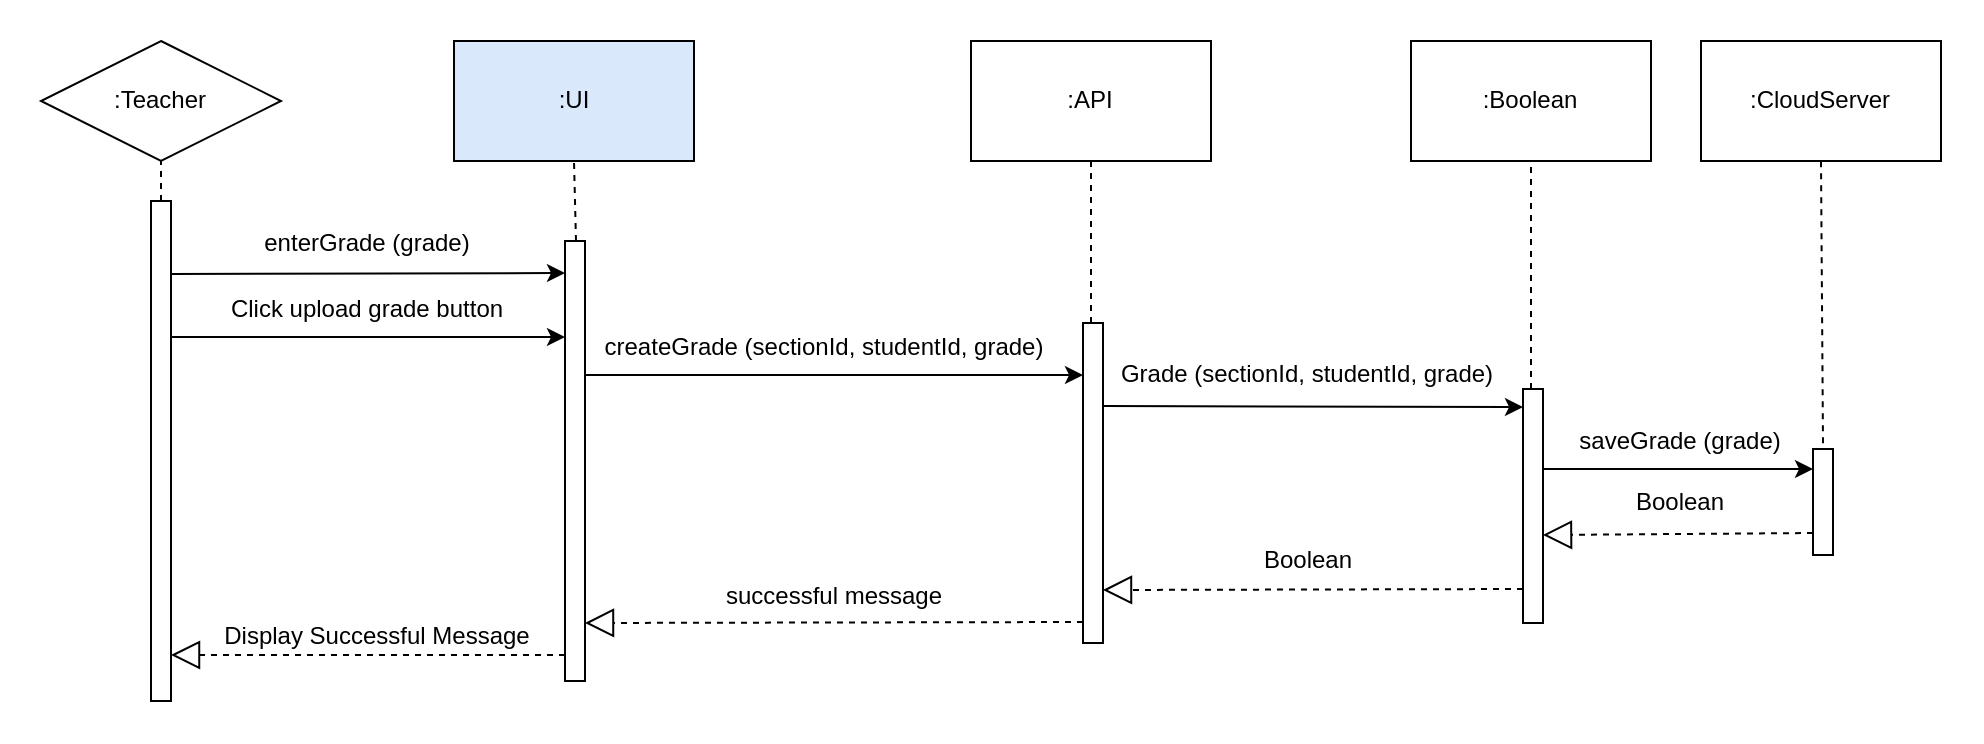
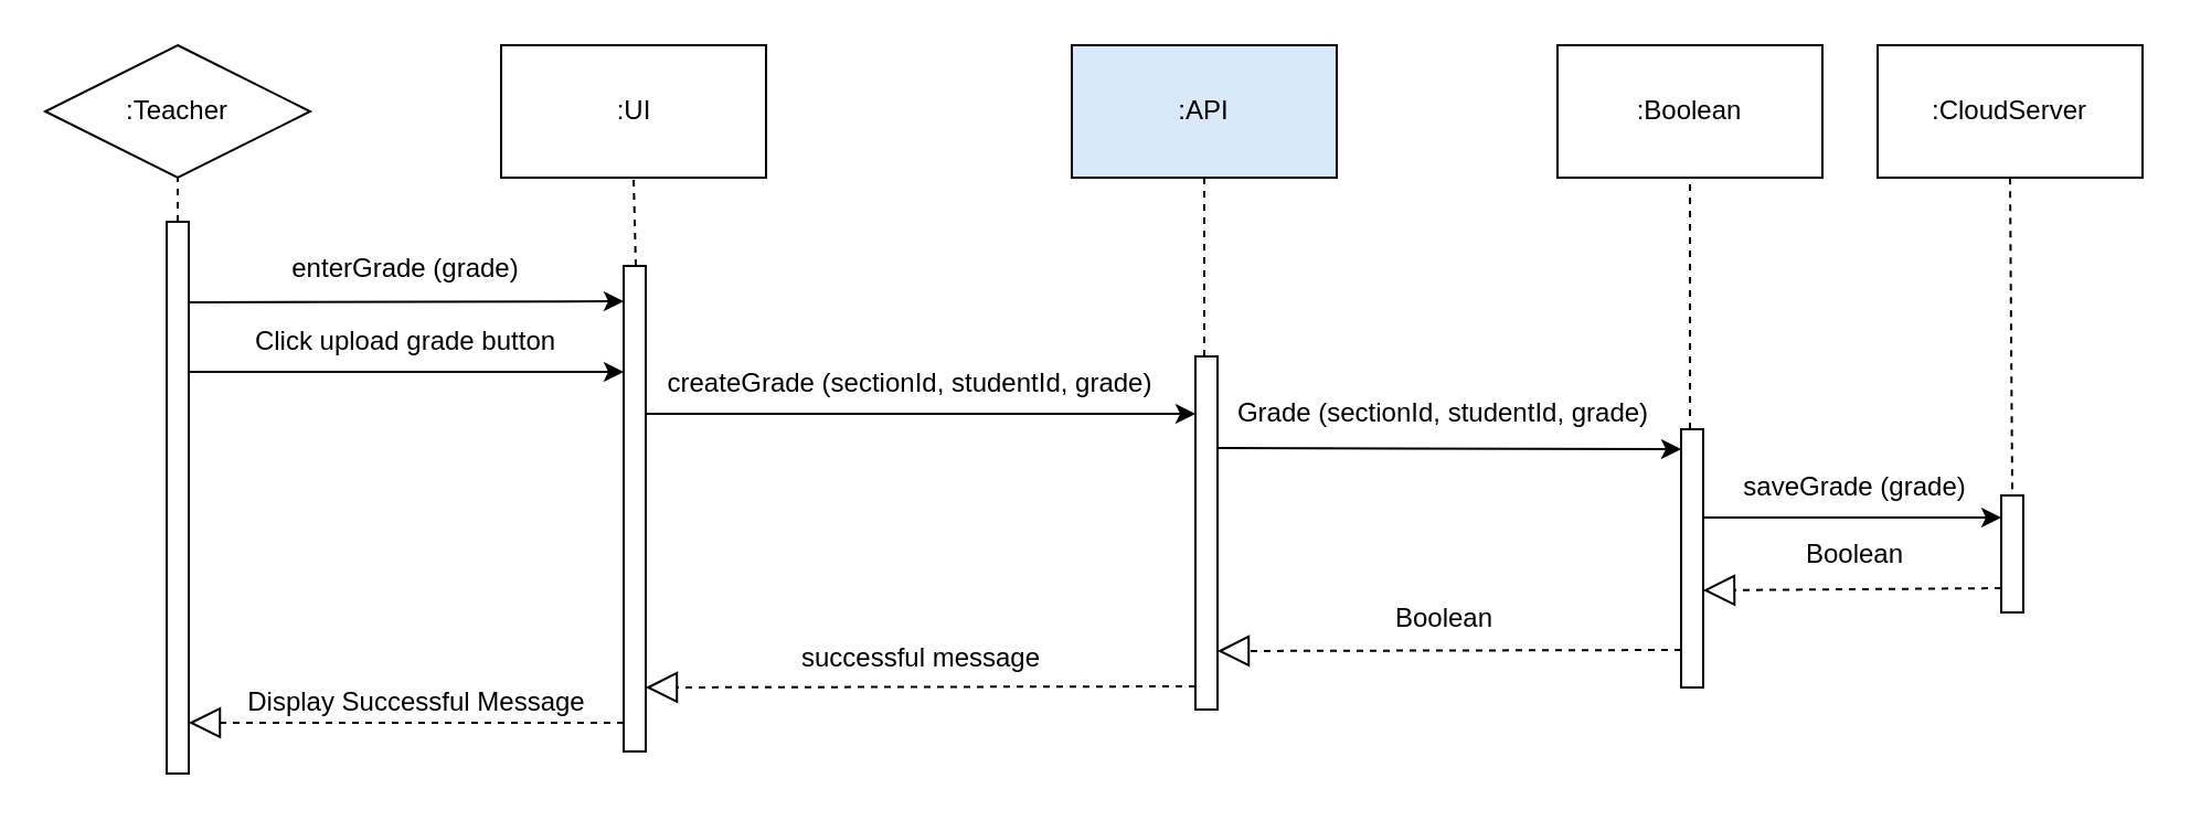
  <mxCell id="0" />
  <mxCell id="1" parent="0" />
  <mxCell id="2" value="" style="endArrow=none;dashed=1;html=1;entryX=0.5;entryY=1;entryDx=0;entryDy=0;" parent="1" target="3" edge="1"><mxGeometry width="50" height="50" relative="1" as="geometry"><mxPoint x="80" y="100" as="sourcePoint" /><mxPoint x="79.5" y="70" as="targetPoint" /></mxGeometry></mxCell>
  <mxCell id="3" value=":Teacher" style="rhombus;whiteSpace=wrap;html=1;" parent="1" vertex="1"><mxGeometry x="20" y="20" width="120" height="60" as="geometry" /></mxCell>
  <mxCell id="4" value="" style="html=1;points=[];perimeter=orthogonalPerimeter;" parent="1" vertex="1"><mxGeometry x="75" y="100" width="10" height="250" as="geometry" /></mxCell>
- <mxCell id="5" value=":UI&lt;br&gt;" style="rounded=0;whiteSpace=wrap;html=1;fillColor=#dae8fc;" parent="1" vertex="1"><mxGeometry x="226.5" y="20" width="120" height="60" as="geometry" /></mxCell>
+ <mxCell id="5" value=":UI&lt;br&gt;" style="rounded=0;whiteSpace=wrap;html=1;" parent="1" vertex="1"><mxGeometry x="226.5" y="20" width="120" height="60" as="geometry" /></mxCell>
  <mxCell id="6" value="" style="endArrow=none;dashed=1;html=1;entryX=0.5;entryY=1;entryDx=0;entryDy=0;" parent="1" target="5" edge="1"><mxGeometry width="50" height="50" relative="1" as="geometry"><mxPoint x="287.5" y="120" as="sourcePoint" /><mxPoint x="286.5" y="110" as="targetPoint" /></mxGeometry></mxCell>
  <mxCell id="7" value="" style="html=1;points=[];perimeter=orthogonalPerimeter;" parent="1" vertex="1"><mxGeometry x="282" y="120" width="10" height="220" as="geometry" /></mxCell>
- <mxCell id="8" value=":API&lt;br&gt;" style="rounded=0;whiteSpace=wrap;html=1;" parent="1" vertex="1"><mxGeometry x="485" y="20" width="120" height="60" as="geometry" /></mxCell>
+ <mxCell id="8" value=":API&lt;br&gt;" style="rounded=0;whiteSpace=wrap;html=1;fillColor=#dae8fc;" parent="1" vertex="1"><mxGeometry x="485" y="20" width="120" height="60" as="geometry" /></mxCell>
  <mxCell id="9" value="" style="endArrow=none;dashed=1;html=1;entryX=0.5;entryY=1;entryDx=0;entryDy=0;" parent="1" source="10" target="8" edge="1"><mxGeometry width="50" height="50" relative="1" as="geometry"><mxPoint x="545" y="370" as="sourcePoint" /><mxPoint x="545" y="113" as="targetPoint" /></mxGeometry></mxCell>
  <mxCell id="10" value="" style="html=1;points=[];perimeter=orthogonalPerimeter;" parent="1" vertex="1"><mxGeometry x="541" y="161" width="10" height="160" as="geometry" /></mxCell>
  <mxCell id="11" value="" style="endArrow=classic;html=1;fontSize=12;" parent="1" edge="1"><mxGeometry width="50" height="50" relative="1" as="geometry"><mxPoint x="292" y="187" as="sourcePoint" /><mxPoint x="541" y="187" as="targetPoint" /></mxGeometry></mxCell>
  <mxCell id="12" value="createGrade (sectionId, studentId, grade)" style="text;align=center;fontStyle=0;verticalAlign=middle;spacingLeft=3;spacingRight=3;strokeColor=none;rotatable=0;points=[[0,0.5],[1,0.5]];portConstraint=eastwest;fontSize=12;" parent="1" vertex="1"><mxGeometry x="372" y="172" width="80" as="geometry" /></mxCell>
  <mxCell id="13" value="" style="endArrow=classic;html=1;fontSize=12;" parent="1" edge="1"><mxGeometry width="50" height="50" relative="1" as="geometry"><mxPoint x="85" y="136.5" as="sourcePoint" /><mxPoint x="282" y="136" as="targetPoint" /></mxGeometry></mxCell>
  <mxCell id="14" value="enterGrade (grade)" style="text;align=center;fontStyle=0;verticalAlign=middle;spacingLeft=3;spacingRight=3;strokeColor=none;rotatable=0;points=[[0,0.5],[1,0.5]];portConstraint=eastwest;fontSize=12;" parent="1" vertex="1"><mxGeometry x="143.5" y="120" width="80" as="geometry" /></mxCell>
  <mxCell id="15" value="" style="endArrow=classic;html=1;fontSize=12;" parent="1" edge="1"><mxGeometry width="50" height="50" relative="1" as="geometry"><mxPoint x="85" y="168" as="sourcePoint" /><mxPoint x="282" y="168" as="targetPoint" /></mxGeometry></mxCell>
  <mxCell id="16" value="Click upload grade button" style="text;align=center;fontStyle=0;verticalAlign=middle;spacingLeft=3;spacingRight=3;strokeColor=none;rotatable=0;points=[[0,0.5],[1,0.5]];portConstraint=eastwest;fontSize=12;" parent="1" vertex="1"><mxGeometry x="143.5" y="153" width="80" as="geometry" /></mxCell>
  <mxCell id="17" value=":CloudServer&lt;br&gt;" style="rounded=0;whiteSpace=wrap;html=1;" parent="1" vertex="1"><mxGeometry x="850" y="20" width="120" height="60" as="geometry" /></mxCell>
  <mxCell id="18" value="" style="endArrow=none;dashed=1;html=1;entryX=0.5;entryY=1;entryDx=0;entryDy=0;exitX=0.5;exitY=-0.055;exitDx=0;exitDy=0;exitPerimeter=0;" parent="1" source="25" target="17" edge="1"><mxGeometry width="50" height="50" relative="1" as="geometry"><mxPoint x="910" y="494.5" as="sourcePoint" /><mxPoint x="950" y="112" as="targetPoint" /></mxGeometry></mxCell>
  <mxCell id="19" value="successful message" style="text;html=1;strokeColor=none;fillColor=none;align=center;verticalAlign=middle;whiteSpace=wrap;rounded=0;" parent="1" vertex="1"><mxGeometry x="360.5" y="288" width="112" height="20" as="geometry" /></mxCell>
  <mxCell id="20" value="" style="endArrow=block;dashed=1;endFill=0;endSize=12;html=1;" parent="1" edge="1"><mxGeometry width="160" relative="1" as="geometry"><mxPoint x="541" y="310.5" as="sourcePoint" /><mxPoint x="292" y="311" as="targetPoint" /></mxGeometry></mxCell>
  <mxCell id="21" value="saveGrade (grade)" style="text;align=center;fontStyle=0;verticalAlign=middle;spacingLeft=3;spacingRight=3;strokeColor=none;rotatable=0;points=[[0,0.5],[1,0.5]];portConstraint=eastwest;fontSize=12;" parent="1" vertex="1"><mxGeometry x="800" y="217" width="80" height="5" as="geometry" /></mxCell>
  <mxCell id="22" value="" style="endArrow=classic;html=1;fontSize=12;exitX=1;exitY=0.615;exitDx=0;exitDy=0;exitPerimeter=0;" parent="1" edge="1"><mxGeometry width="50" height="50" relative="1" as="geometry"><mxPoint x="771" y="234" as="sourcePoint" /><mxPoint x="906" y="234" as="targetPoint" /></mxGeometry></mxCell>
  <mxCell id="23" value="" style="endArrow=block;dashed=1;endFill=0;endSize=12;html=1;entryX=1;entryY=0.897;entryDx=0;entryDy=0;entryPerimeter=0;" parent="1" edge="1"><mxGeometry width="160" relative="1" as="geometry"><mxPoint x="906" y="266" as="sourcePoint" /><mxPoint x="771" y="267" as="targetPoint" /></mxGeometry></mxCell>
  <mxCell id="24" value="Boolean" style="text;html=1;strokeColor=none;fillColor=none;align=center;verticalAlign=middle;whiteSpace=wrap;rounded=0;" parent="1" vertex="1"><mxGeometry x="820" y="240.5" width="40" height="20" as="geometry" /></mxCell>
  <mxCell id="25" value="" style="html=1;points=[];perimeter=orthogonalPerimeter;" parent="1" vertex="1"><mxGeometry x="906" y="224" width="10" height="53" as="geometry" /></mxCell>
  <mxCell id="26" value="Display Successful Message" style="text;html=1;strokeColor=none;fillColor=none;align=center;verticalAlign=middle;whiteSpace=wrap;rounded=0;" parent="1" vertex="1"><mxGeometry x="110" y="308" width="157" height="20" as="geometry" /></mxCell>
  <mxCell id="27" value="" style="endArrow=block;dashed=1;endFill=0;endSize=12;html=1;" parent="1" edge="1"><mxGeometry width="160" relative="1" as="geometry"><mxPoint x="282" y="327" as="sourcePoint" /><mxPoint x="85" y="327" as="targetPoint" /></mxGeometry></mxCell>
  <mxCell id="28" value=":Boolean&lt;br&gt;" style="rounded=0;whiteSpace=wrap;html=1;" parent="1" vertex="1"><mxGeometry x="705" y="20" width="120" height="60" as="geometry" /></mxCell>
  <mxCell id="29" value="" style="endArrow=none;dashed=1;html=1;entryX=0.5;entryY=1;entryDx=0;entryDy=0;" parent="1" source="30" target="28" edge="1"><mxGeometry width="50" height="50" relative="1" as="geometry"><mxPoint x="786" y="569.5" as="sourcePoint" /><mxPoint x="826" y="112" as="targetPoint" /></mxGeometry></mxCell>
  <mxCell id="30" value="" style="html=1;points=[];perimeter=orthogonalPerimeter;" parent="1" vertex="1"><mxGeometry x="761" y="194" width="10" height="117" as="geometry" /></mxCell>
  <mxCell id="31" value="" style="endArrow=classic;html=1;fontSize=12;" parent="1" edge="1"><mxGeometry width="50" height="50" relative="1" as="geometry"><mxPoint x="551" y="202.5" as="sourcePoint" /><mxPoint x="761" y="203" as="targetPoint" /></mxGeometry></mxCell>
  <mxCell id="32" value="Grade (sectionId, studentId, grade)" style="text;align=center;fontStyle=0;verticalAlign=middle;spacingLeft=3;spacingRight=3;strokeColor=none;rotatable=0;points=[[0,0.5],[1,0.5]];portConstraint=eastwest;fontSize=12;" parent="1" vertex="1"><mxGeometry x="613.5" y="185.5" width="80" as="geometry" /></mxCell>
  <mxCell id="33" value="Boolean" style="text;html=1;strokeColor=none;fillColor=none;align=center;verticalAlign=middle;whiteSpace=wrap;rounded=0;" parent="1" vertex="1"><mxGeometry x="585.5" y="270" width="136" height="20" as="geometry" /></mxCell>
  <mxCell id="34" value="" style="endArrow=block;dashed=1;endFill=0;endSize=12;html=1;" parent="1" edge="1"><mxGeometry width="160" relative="1" as="geometry"><mxPoint x="761" y="294" as="sourcePoint" /><mxPoint x="551" y="294.5" as="targetPoint" /></mxGeometry></mxCell>
